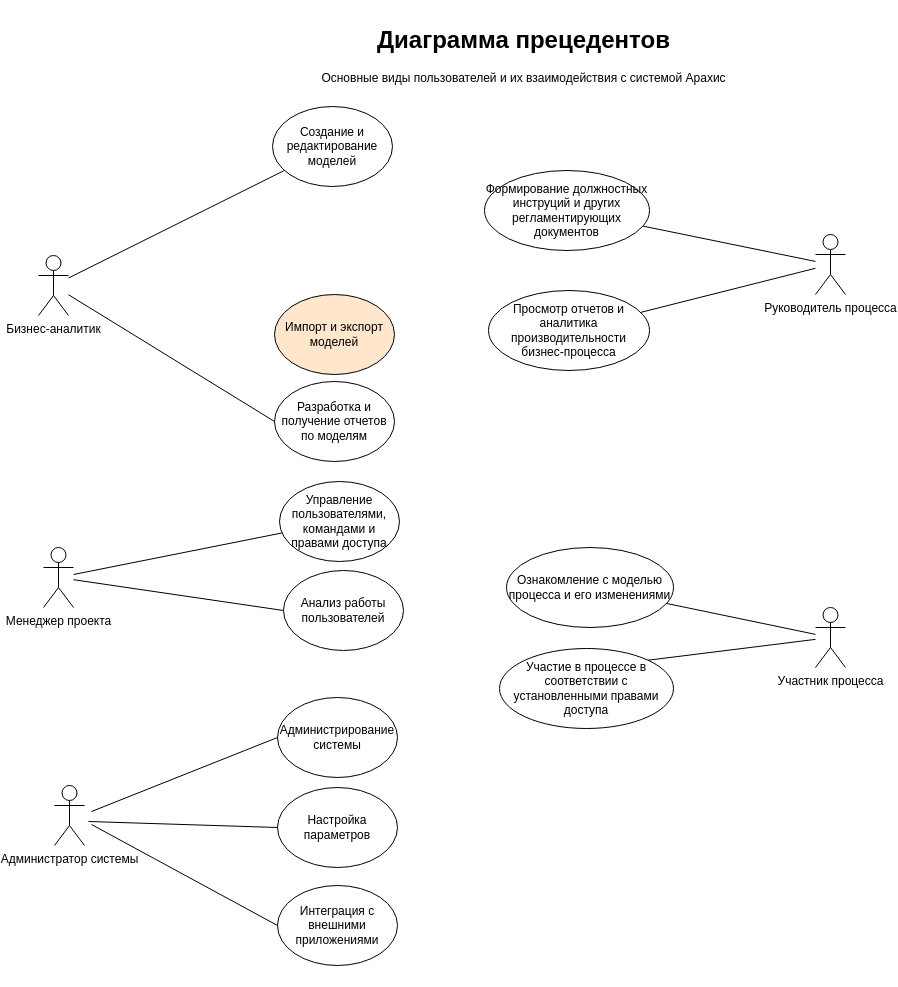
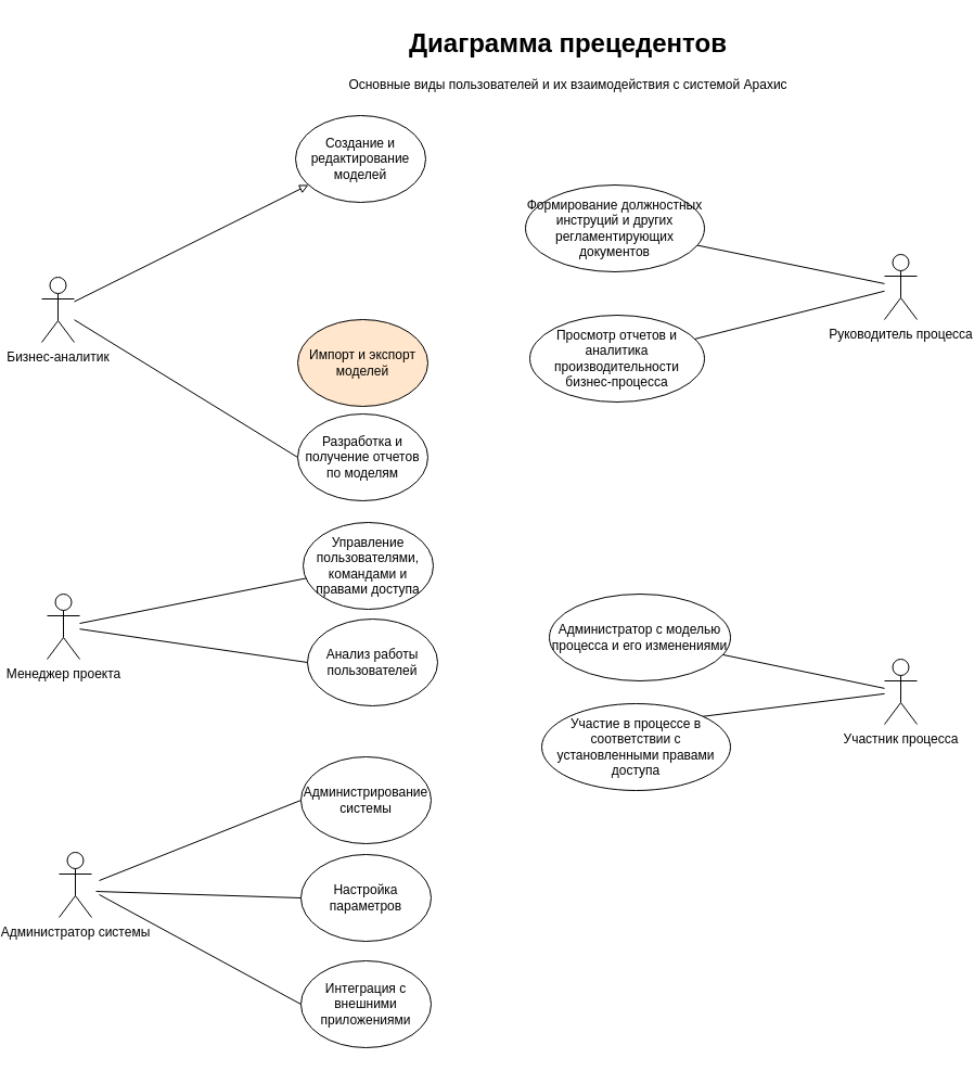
  <mxCell id="0" />
  <mxCell id="1" parent="0" />
- <mxCell id="2" style="rounded=0;orthogonalLoop=1;jettySize=auto;html=1;endArrow=none;endFill=0;labelBackgroundColor=none;fontColor=default;" edge="1" parent="1" source="4" target="16"><mxGeometry relative="1" as="geometry" /></mxCell>
+ <mxCell id="2" style="rounded=0;orthogonalLoop=1;jettySize=auto;html=1;endArrow=block;endFill=0;labelBackgroundColor=none;fontColor=default;" edge="1" parent="1" source="4" target="16"><mxGeometry relative="1" as="geometry" /></mxCell>
  <mxCell id="3" style="rounded=0;orthogonalLoop=1;jettySize=auto;html=1;entryX=0;entryY=0.5;entryDx=0;entryDy=0;fontColor=default;endArrow=none;endFill=0;labelBackgroundColor=none;" edge="1" parent="1" source="4" target="25"><mxGeometry relative="1" as="geometry" /></mxCell>
  <mxCell id="4" value="Бизнес-аналитик" style="shape=umlActor;verticalLabelPosition=bottom;verticalAlign=top;html=1;outlineConnect=0;labelBackgroundColor=none;" vertex="1" parent="1"><mxGeometry x="20" y="255" width="30" height="60" as="geometry" /></mxCell>
  <mxCell id="5" style="rounded=0;orthogonalLoop=1;jettySize=auto;html=1;fontColor=default;endArrow=none;endFill=0;labelBackgroundColor=none;" edge="1" parent="1" source="7" target="18"><mxGeometry relative="1" as="geometry"><mxPoint x="63" y="484.143" as="sourcePoint" /></mxGeometry></mxCell>
  <mxCell id="6" style="edgeStyle=none;shape=connector;rounded=0;orthogonalLoop=1;jettySize=auto;html=1;entryX=0;entryY=0.5;entryDx=0;entryDy=0;labelBackgroundColor=none;fontFamily=Helvetica;fontSize=11;fontColor=default;endArrow=none;endFill=0;" edge="1" parent="1" source="7" target="26"><mxGeometry relative="1" as="geometry" /></mxCell>
  <mxCell id="7" value="Менеджер проекта" style="shape=umlActor;verticalLabelPosition=bottom;verticalAlign=top;html=1;outlineConnect=0;labelBackgroundColor=none;" vertex="1" parent="1"><mxGeometry x="25" y="547" width="30" height="60" as="geometry" /></mxCell>
  <mxCell id="8" value="Администратор системы" style="shape=umlActor;verticalLabelPosition=bottom;verticalAlign=top;html=1;outlineConnect=0;labelBackgroundColor=none;" vertex="1" parent="1"><mxGeometry x="36" y="785" width="30" height="60" as="geometry" /></mxCell>
  <mxCell id="9" style="edgeStyle=none;shape=connector;rounded=0;orthogonalLoop=1;jettySize=auto;html=1;labelBackgroundColor=none;fontFamily=Helvetica;fontSize=11;fontColor=default;endArrow=none;endFill=0;" edge="1" parent="1" source="11" target="27"><mxGeometry relative="1" as="geometry" /></mxCell>
  <mxCell id="10" style="edgeStyle=none;shape=connector;rounded=0;orthogonalLoop=1;jettySize=auto;html=1;labelBackgroundColor=none;fontFamily=Helvetica;fontSize=11;fontColor=default;endArrow=none;endFill=0;" edge="1" parent="1" source="11" target="28"><mxGeometry relative="1" as="geometry" /></mxCell>
  <mxCell id="11" value="Руководитель процесса" style="shape=umlActor;verticalLabelPosition=bottom;verticalAlign=top;html=1;outlineConnect=0;labelBackgroundColor=none;" vertex="1" parent="1"><mxGeometry x="797" y="234" width="30" height="60" as="geometry" /></mxCell>
  <mxCell id="12" style="edgeStyle=none;shape=connector;rounded=0;orthogonalLoop=1;jettySize=auto;html=1;labelBackgroundColor=none;fontFamily=Helvetica;fontSize=11;fontColor=default;endArrow=none;endFill=0;" edge="1" parent="1" source="14" target="29"><mxGeometry relative="1" as="geometry" /></mxCell>
  <mxCell id="13" style="edgeStyle=none;shape=connector;rounded=0;orthogonalLoop=1;jettySize=auto;html=1;entryX=1;entryY=0;entryDx=0;entryDy=0;labelBackgroundColor=none;fontFamily=Helvetica;fontSize=11;fontColor=default;endArrow=none;endFill=0;" edge="1" parent="1" source="14" target="30"><mxGeometry relative="1" as="geometry" /></mxCell>
  <mxCell id="14" value="Участник процесса" style="shape=umlActor;verticalLabelPosition=bottom;verticalAlign=top;html=1;outlineConnect=0;labelBackgroundColor=none;" vertex="1" parent="1"><mxGeometry x="797" y="607" width="30" height="60" as="geometry" /></mxCell>
  <mxCell id="15" value="&lt;h1&gt;Диаграмма прецедентов&lt;/h1&gt;&lt;p&gt;Основные виды пользователей и их взаимодействия с системой Арахис&lt;/p&gt;" style="text;html=1;strokeColor=none;fillColor=none;spacing=5;spacingTop=-20;whiteSpace=wrap;overflow=hidden;rounded=0;align=center;labelBackgroundColor=none;" vertex="1" parent="1"><mxGeometry x="252" y="20" width="507" height="120" as="geometry" /></mxCell>
  <mxCell id="16" value="Создание и редактирование моделей" style="ellipse;whiteSpace=wrap;html=1;labelBackgroundColor=none;" vertex="1" parent="1"><mxGeometry x="254" y="106" width="120" height="80" as="geometry" /></mxCell>
  <mxCell id="17" value="Импорт и экспорт моделей" style="ellipse;whiteSpace=wrap;html=1;labelBackgroundColor=none;fillColor=#ffe6cc;" vertex="1" parent="1"><mxGeometry x="256" y="294" width="120" height="80" as="geometry" /></mxCell>
  <mxCell id="18" value="Управление пользователями, командами и правами доступа" style="ellipse;whiteSpace=wrap;html=1;labelBackgroundColor=none;" vertex="1" parent="1"><mxGeometry x="261" y="481" width="120" height="80" as="geometry" /></mxCell>
  <mxCell id="19" value="Администрирование системы" style="ellipse;whiteSpace=wrap;html=1;labelBackgroundColor=none;" vertex="1" parent="1"><mxGeometry x="259" y="697" width="120" height="80" as="geometry" /></mxCell>
  <mxCell id="20" value="Настройка параметров" style="ellipse;whiteSpace=wrap;html=1;labelBackgroundColor=none;" vertex="1" parent="1"><mxGeometry x="259" y="787" width="120" height="80" as="geometry" /></mxCell>
  <mxCell id="21" value="Интеграция с внешними приложениями" style="ellipse;whiteSpace=wrap;html=1;labelBackgroundColor=none;" vertex="1" parent="1"><mxGeometry x="259" y="885" width="120" height="80" as="geometry" /></mxCell>
  <mxCell id="22" style="rounded=0;orthogonalLoop=1;jettySize=auto;html=1;fontColor=default;endArrow=none;endFill=0;entryX=0;entryY=0.5;entryDx=0;entryDy=0;labelBackgroundColor=none;" edge="1" parent="1" target="19"><mxGeometry relative="1" as="geometry"><mxPoint x="73" y="811" as="sourcePoint" /><mxPoint x="275" y="637" as="targetPoint" /></mxGeometry></mxCell>
  <mxCell id="23" style="rounded=0;orthogonalLoop=1;jettySize=auto;html=1;fontColor=default;endArrow=none;endFill=0;entryX=0;entryY=0.5;entryDx=0;entryDy=0;labelBackgroundColor=none;" edge="1" parent="1" target="20"><mxGeometry relative="1" as="geometry"><mxPoint x="70" y="821" as="sourcePoint" /><mxPoint x="269" y="747" as="targetPoint" /></mxGeometry></mxCell>
  <mxCell id="24" style="rounded=0;orthogonalLoop=1;jettySize=auto;html=1;fontColor=default;endArrow=none;endFill=0;entryX=0;entryY=0.5;entryDx=0;entryDy=0;labelBackgroundColor=none;" edge="1" parent="1" target="21"><mxGeometry relative="1" as="geometry"><mxPoint x="73" y="824" as="sourcePoint" /><mxPoint x="269" y="837" as="targetPoint" /></mxGeometry></mxCell>
  <mxCell id="25" value="Разработка и получение отчетов по моделям" style="ellipse;whiteSpace=wrap;html=1;labelBackgroundColor=none;" vertex="1" parent="1"><mxGeometry x="256" y="381" width="120" height="80" as="geometry" /></mxCell>
  <mxCell id="26" value="Анализ работы пользователей" style="ellipse;whiteSpace=wrap;html=1;labelBackgroundColor=none;" vertex="1" parent="1"><mxGeometry x="265" y="570" width="120" height="80" as="geometry" /></mxCell>
  <mxCell id="27" value="Формирование должностных инструций и других регламентирующих документов" style="ellipse;whiteSpace=wrap;html=1;labelBackgroundColor=none;" vertex="1" parent="1"><mxGeometry x="466" y="170" width="165" height="80" as="geometry" /></mxCell>
  <mxCell id="28" value="Просмотр отчетов и аналитика производительности бизнес-процесса" style="ellipse;whiteSpace=wrap;html=1;labelBackgroundColor=none;" vertex="1" parent="1"><mxGeometry x="470" y="290" width="161" height="80" as="geometry" /></mxCell>
- <mxCell id="29" value="Ознакомление с моделью процесса и его изменениями" style="ellipse;whiteSpace=wrap;html=1;labelBackgroundColor=none;" vertex="1" parent="1"><mxGeometry x="488" y="547" width="167" height="80" as="geometry" /></mxCell>
+ <mxCell id="29" value="Администратор с моделью процесса и его изменениями" style="ellipse;whiteSpace=wrap;html=1;labelBackgroundColor=none;" vertex="1" parent="1"><mxGeometry x="488" y="547" width="167" height="80" as="geometry" /></mxCell>
  <mxCell id="30" value="Участие в процессе в соответствии с установленными правами доступа" style="ellipse;whiteSpace=wrap;html=1;labelBackgroundColor=none;" vertex="1" parent="1"><mxGeometry x="481" y="648" width="174" height="80" as="geometry" /></mxCell>
